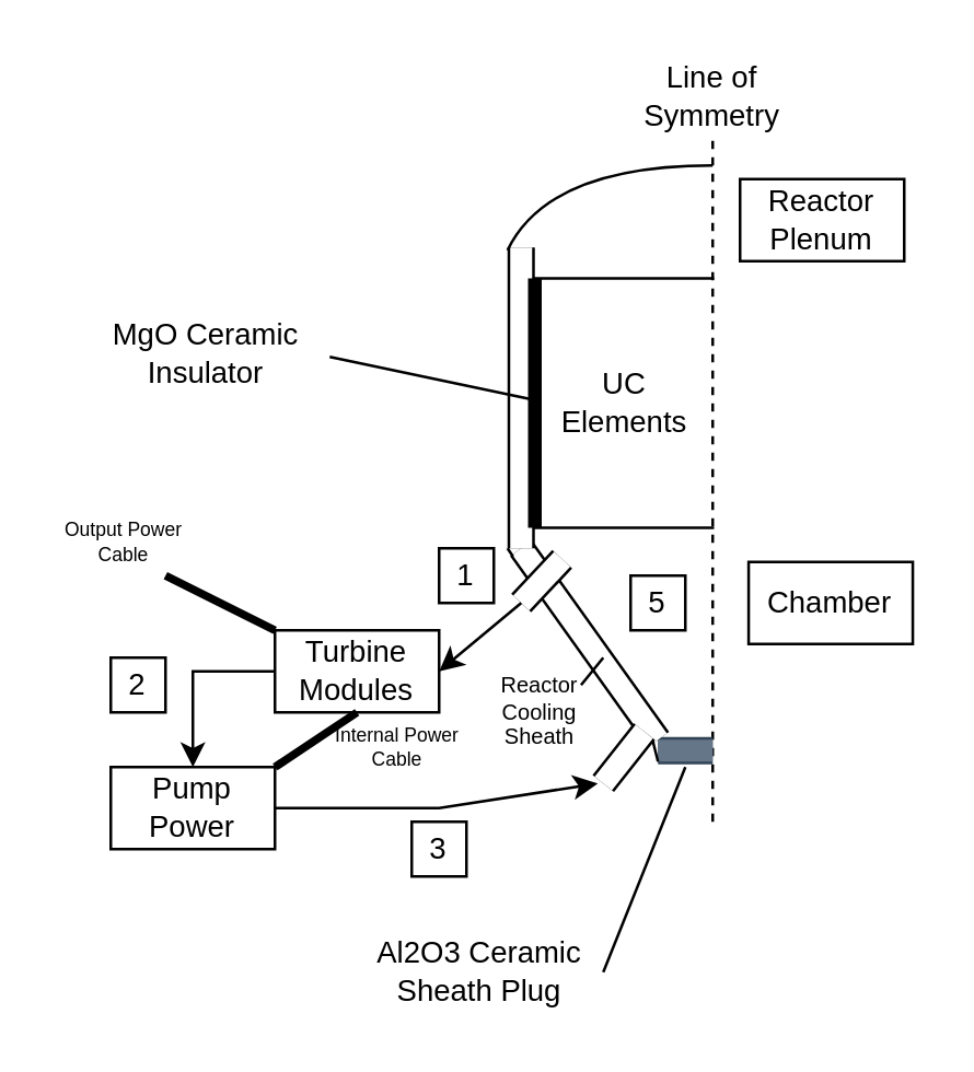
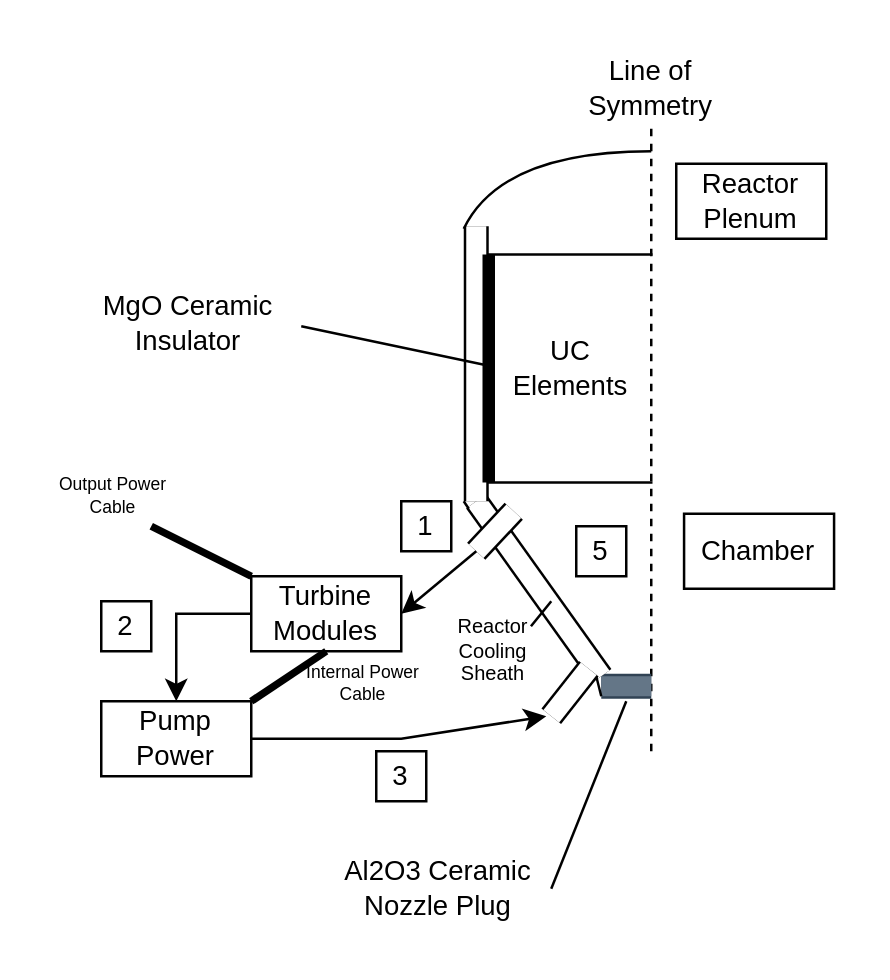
  <mxCell id="0" />
  <mxCell id="1" parent="0" />
  <mxCell id="2" value="" style="endArrow=none;dashed=1;html=1;rounded=0;" edge="1" parent="1"><mxGeometry width="50" height="50" relative="1" as="geometry"><mxPoint x="260" y="300" as="sourcePoint" /><mxPoint x="260" y="50" as="targetPoint" /></mxGeometry></mxCell>
  <mxCell id="3" value="" style="shape=filledEdge;rounded=0;fixDash=1;endArrow=none;strokeWidth=10;fillColor=#647687;labelBackgroundColor=default;sketch=0;strokeColor=#314354;fontFamily=Helvetica;fontSize=11;fontColor=default;html=1;" edge="1" parent="1"><mxGeometry width="60" height="40" relative="1" as="geometry"><mxPoint x="260" y="274" as="sourcePoint" /><mxPoint x="240" y="274" as="targetPoint" /></mxGeometry></mxCell>
  <mxCell id="4" value="" style="shape=filledEdge;rounded=0;fixDash=1;endArrow=none;strokeWidth=10;fillColor=#ffffff;labelBackgroundColor=default;sketch=0;strokeColor=default;fontFamily=Helvetica;fontSize=11;fontColor=default;html=1;" edge="1" parent="1"><mxGeometry width="60" height="40" relative="1" as="geometry"><mxPoint x="190" y="200" as="sourcePoint" /><mxPoint x="240" y="270" as="targetPoint" /></mxGeometry></mxCell>
  <mxCell id="5" value="" style="shape=filledEdge;rounded=0;fixDash=1;endArrow=none;strokeWidth=10;fillColor=#ffffff;labelBackgroundColor=default;sketch=0;strokeColor=default;fontFamily=Helvetica;fontSize=11;fontColor=default;html=1;" edge="1" parent="1"><mxGeometry width="60" height="40" relative="1" as="geometry"><mxPoint x="190" y="200" as="sourcePoint" /><mxPoint x="190" y="90" as="targetPoint" /></mxGeometry></mxCell>
  <mxCell id="6" value="" style="curved=1;endArrow=none;html=1;rounded=0;labelBackgroundColor=default;sketch=0;strokeColor=default;fontFamily=Helvetica;fontSize=11;fontColor=default;shape=connector;endFill=0;" edge="1" parent="1"><mxGeometry width="50" height="50" relative="1" as="geometry"><mxPoint x="185" y="91" as="sourcePoint" /><mxPoint x="260" y="60" as="targetPoint" /><Array as="points"><mxPoint x="200" y="60" /></Array></mxGeometry></mxCell>
  <mxCell id="7" value="" style="endArrow=none;html=1;rounded=0;labelBackgroundColor=default;sketch=0;strokeColor=default;fontFamily=Helvetica;fontSize=11;fontColor=default;shape=connector;" edge="1" parent="1"><mxGeometry width="50" height="50" relative="1" as="geometry"><mxPoint x="185" y="200" as="sourcePoint" /><mxPoint x="187" y="203" as="targetPoint" /></mxGeometry></mxCell>
  <mxCell id="8" value="" style="endArrow=none;html=1;rounded=0;labelBackgroundColor=default;sketch=0;strokeColor=default;fontFamily=Helvetica;fontSize=11;fontColor=default;shape=connector;" edge="1" parent="1"><mxGeometry width="50" height="50" relative="1" as="geometry"><mxPoint x="240" y="278" as="sourcePoint" /><mxPoint x="238" y="270" as="targetPoint" /></mxGeometry></mxCell>
  <mxCell id="9" value="" style="shape=filledEdge;rounded=0;fixDash=1;endArrow=none;strokeWidth=10;fillColor=#ffffff;labelBackgroundColor=default;sketch=0;strokeColor=default;fontFamily=Helvetica;fontSize=11;fontColor=default;html=1;" edge="1" parent="1"><mxGeometry width="60" height="40" relative="1" as="geometry"><mxPoint x="190" y="220" as="sourcePoint" /><mxPoint x="205" y="204" as="targetPoint" /></mxGeometry></mxCell>
  <mxCell id="10" value="" style="shape=partialRectangle;whiteSpace=wrap;html=1;top=0;bottom=0;fillColor=none;fontFamily=Helvetica;fontSize=11;fontColor=default;rotation=90;gradientColor=none;gradientDirection=east;" vertex="1" parent="1"><mxGeometry x="181.88" y="114.38" width="91.25" height="65" as="geometry" /></mxCell>
  <mxCell id="11" value="" style="shape=filledEdge;rounded=0;fixDash=1;endArrow=none;strokeWidth=10;fillColor=#ffffff;labelBackgroundColor=default;sketch=0;strokeColor=default;fontFamily=Helvetica;fontSize=11;fontColor=default;html=1;" edge="1" parent="1"><mxGeometry width="60" height="40" relative="1" as="geometry"><mxPoint x="220.01" y="286" as="sourcePoint" /><mxPoint x="235" y="267" as="targetPoint" /></mxGeometry></mxCell>
  <mxCell id="12" value="Line of Symmetry" style="text;html=1;strokeColor=none;fillColor=none;align=center;verticalAlign=middle;whiteSpace=wrap;rounded=0;fontFamily=Helvetica;fontSize=11;fontColor=default;" vertex="1" parent="1"><mxGeometry x="230" y="20" width="60" height="30" as="geometry" /></mxCell>
  <mxCell id="13" value="UC&lt;br&gt;Elements" style="text;html=1;strokeColor=none;fillColor=none;align=center;verticalAlign=middle;whiteSpace=wrap;rounded=0;fontFamily=Helvetica;fontSize=11;fontColor=default;" vertex="1" parent="1"><mxGeometry x="197.51" y="131.88" width="60" height="30" as="geometry" /></mxCell>
  <mxCell id="14" value="" style="endArrow=none;html=1;rounded=0;labelBackgroundColor=default;sketch=0;strokeColor=default;fontFamily=Helvetica;fontSize=11;fontColor=default;shape=connector;exitX=1;exitY=1;exitDx=0;exitDy=0;entryX=0;entryY=1;entryDx=0;entryDy=0;strokeWidth=5;" edge="1" parent="1" source="10" target="10"><mxGeometry width="50" height="50" relative="1" as="geometry"><mxPoint x="200" y="140" as="sourcePoint" /><mxPoint x="250" y="90" as="targetPoint" /></mxGeometry></mxCell>
  <mxCell id="15" value="" style="endArrow=classic;html=1;rounded=0;labelBackgroundColor=default;sketch=0;strokeColor=default;fontFamily=Helvetica;fontSize=11;fontColor=default;shape=connector;exitX=1;exitY=0.5;exitDx=0;exitDy=0;" edge="1" parent="1" source="20"><mxGeometry width="50" height="50" relative="1" as="geometry"><mxPoint x="190" y="295" as="sourcePoint" /><mxPoint x="218" y="286" as="targetPoint" /><Array as="points"><mxPoint x="160" y="295" /></Array></mxGeometry></mxCell>
  <mxCell id="16" value="Turbine Modules" style="text;html=1;strokeColor=default;fillColor=none;align=center;verticalAlign=middle;whiteSpace=wrap;rounded=0;fontFamily=Helvetica;fontSize=11;fontColor=default;" vertex="1" parent="1"><mxGeometry x="100" y="230" width="60" height="30" as="geometry" /></mxCell>
  <mxCell id="17" value="" style="endArrow=classic;html=1;rounded=0;labelBackgroundColor=default;sketch=0;strokeColor=default;fontFamily=Helvetica;fontSize=11;fontColor=default;shape=connector;entryX=1;entryY=0.5;entryDx=0;entryDy=0;" edge="1" parent="1" target="16"><mxGeometry width="50" height="50" relative="1" as="geometry"><mxPoint x="190" y="220" as="sourcePoint" /><mxPoint x="228" y="296" as="targetPoint" /></mxGeometry></mxCell>
  <mxCell id="18" value="5" style="text;html=1;strokeColor=default;fillColor=none;align=center;verticalAlign=middle;whiteSpace=wrap;rounded=0;fontFamily=Helvetica;fontSize=11;fontColor=default;perimeterSpacing=0;" vertex="1" parent="1"><mxGeometry x="230" y="210" width="20" height="20" as="geometry" /></mxCell>
  <mxCell id="19" value="2" style="text;html=1;strokeColor=default;fillColor=none;align=center;verticalAlign=middle;whiteSpace=wrap;rounded=0;fontFamily=Helvetica;fontSize=11;fontColor=default;perimeterSpacing=0;" vertex="1" parent="1"><mxGeometry x="40" y="240" width="20" height="20" as="geometry" /></mxCell>
  <mxCell id="20" value="Pump Power" style="text;html=1;strokeColor=default;fillColor=none;align=center;verticalAlign=middle;whiteSpace=wrap;rounded=0;fontFamily=Helvetica;fontSize=11;fontColor=default;" vertex="1" parent="1"><mxGeometry x="40" y="280" width="60" height="30" as="geometry" /></mxCell>
  <mxCell id="21" value="1" style="text;html=1;strokeColor=default;fillColor=none;align=center;verticalAlign=middle;whiteSpace=wrap;rounded=0;fontFamily=Helvetica;fontSize=11;fontColor=default;perimeterSpacing=0;" vertex="1" parent="1"><mxGeometry x="160" y="200" width="20" height="20" as="geometry" /></mxCell>
  <mxCell id="22" value="" style="endArrow=classic;html=1;rounded=0;labelBackgroundColor=default;sketch=0;strokeColor=default;fontFamily=Helvetica;fontSize=11;fontColor=default;shape=connector;entryX=0.5;entryY=0;entryDx=0;entryDy=0;exitX=0;exitY=0.5;exitDx=0;exitDy=0;" edge="1" parent="1" source="16" target="20"><mxGeometry width="50" height="50" relative="1" as="geometry"><mxPoint x="200" y="230" as="sourcePoint" /><mxPoint x="60" y="245" as="targetPoint" /><Array as="points"><mxPoint x="70" y="245" /></Array></mxGeometry></mxCell>
  <mxCell id="23" value="Reactor Plenum" style="text;html=1;strokeColor=default;fillColor=none;align=center;verticalAlign=middle;whiteSpace=wrap;rounded=0;fontFamily=Helvetica;fontSize=11;fontColor=default;" vertex="1" parent="1"><mxGeometry x="270" y="65" width="60" height="30" as="geometry" /></mxCell>
  <mxCell id="24" value="" style="endArrow=none;html=1;rounded=0;labelBackgroundColor=default;sketch=0;strokeColor=default;fontFamily=Helvetica;fontSize=11;fontColor=default;shape=connector;" edge="1" parent="1"><mxGeometry width="50" height="50" relative="1" as="geometry"><mxPoint x="120" y="130" as="sourcePoint" /><mxPoint x="196" y="146" as="targetPoint" /></mxGeometry></mxCell>
  <mxCell id="25" value="Chamber" style="text;html=1;strokeColor=default;fillColor=none;align=center;verticalAlign=middle;whiteSpace=wrap;rounded=0;fontFamily=Helvetica;fontSize=11;fontColor=default;" vertex="1" parent="1"><mxGeometry x="273.13" y="205" width="60" height="30" as="geometry" /></mxCell>
  <mxCell id="26" value="" style="endArrow=none;html=1;rounded=0;labelBackgroundColor=default;sketch=0;strokeColor=default;fontFamily=Helvetica;fontSize=11;fontColor=default;shape=connector;exitX=1;exitY=0.5;exitDx=0;exitDy=0;" edge="1" parent="1" source="27"><mxGeometry width="50" height="50" relative="1" as="geometry"><mxPoint x="130" y="390" as="sourcePoint" /><mxPoint x="250" y="280" as="targetPoint" /></mxGeometry></mxCell>
- <mxCell id="27" value="Al2O3 Ceramic Sheath Plug" style="text;html=1;strokeColor=none;fillColor=none;align=center;verticalAlign=middle;whiteSpace=wrap;rounded=0;fontFamily=Helvetica;fontSize=11;fontColor=default;" vertex="1" parent="1"><mxGeometry x="130" y="340" width="90" height="30" as="geometry" /></mxCell>
+ <mxCell id="27" value="Al2O3 Ceramic Nozzle Plug" style="text;html=1;strokeColor=none;fillColor=none;align=center;verticalAlign=middle;whiteSpace=wrap;rounded=0;fontFamily=Helvetica;fontSize=11;fontColor=default;" vertex="1" parent="1"><mxGeometry x="130" y="340" width="90" height="30" as="geometry" /></mxCell>
  <mxCell id="28" value="MgO Ceramic Insulator" style="text;html=1;strokeColor=none;fillColor=none;align=center;verticalAlign=middle;whiteSpace=wrap;rounded=0;fontFamily=Helvetica;fontSize=11;fontColor=default;" vertex="1" parent="1"><mxGeometry x="30" y="114.38" width="90" height="30" as="geometry" /></mxCell>
  <mxCell id="29" value="" style="endArrow=none;html=1;rounded=0;labelBackgroundColor=default;sketch=0;strokeColor=default;fontFamily=Helvetica;fontSize=11;fontColor=default;shape=connector;exitX=0.5;exitY=1;exitDx=0;exitDy=0;entryX=1;entryY=0;entryDx=0;entryDy=0;endFill=0;strokeWidth=3;jumpSize=6;" edge="1" parent="1" source="16" target="20"><mxGeometry width="50" height="50" relative="1" as="geometry"><mxPoint x="200" y="260" as="sourcePoint" /><mxPoint x="160" y="280" as="targetPoint" /></mxGeometry></mxCell>
  <mxCell id="30" value="Internal Power Cable" style="text;html=1;strokeColor=none;fillColor=none;align=center;verticalAlign=middle;whiteSpace=wrap;rounded=0;fontFamily=Helvetica;fontSize=7;fontColor=default;" vertex="1" parent="1"><mxGeometry x="120" y="260" width="50" height="25" as="geometry" /></mxCell>
  <mxCell id="31" value="" style="endArrow=none;html=1;rounded=0;labelBackgroundColor=default;sketch=0;strokeColor=default;fontFamily=Helvetica;fontSize=11;fontColor=default;exitX=0;exitY=0;exitDx=0;exitDy=0;endFill=0;strokeWidth=3;jumpSize=6;" edge="1" parent="1" source="16"><mxGeometry width="50" height="50" relative="1" as="geometry"><mxPoint x="140" y="270" as="sourcePoint" /><mxPoint x="60" y="210" as="targetPoint" /></mxGeometry></mxCell>
  <mxCell id="32" value="Output Power Cable" style="text;html=1;strokeColor=none;fillColor=none;align=center;verticalAlign=middle;whiteSpace=wrap;rounded=0;fontFamily=Helvetica;fontSize=7;fontColor=default;" vertex="1" parent="1"><mxGeometry x="20" y="185" width="50" height="25" as="geometry" /></mxCell>
  <mxCell id="33" value="3" style="text;html=1;strokeColor=default;fillColor=none;align=center;verticalAlign=middle;whiteSpace=wrap;rounded=0;fontFamily=Helvetica;fontSize=11;fontColor=default;perimeterSpacing=0;" vertex="1" parent="1"><mxGeometry x="150" y="300" width="20" height="20" as="geometry" /></mxCell>
  <mxCell id="34" value="Reactor Cooling Sheath" style="text;html=1;strokeColor=none;fillColor=none;align=center;verticalAlign=middle;whiteSpace=wrap;rounded=0;fontFamily=Helvetica;fontSize=8;fontColor=default;" vertex="1" parent="1"><mxGeometry x="181.88" y="250" width="30" height="20" as="geometry" /></mxCell>
  <mxCell id="35" value="" style="endArrow=none;html=1;rounded=0;labelBackgroundColor=default;sketch=0;strokeColor=default;fontFamily=Helvetica;fontSize=11;fontColor=default;shape=connector;exitX=1;exitY=0;exitDx=0;exitDy=0;" edge="1" parent="1" source="34"><mxGeometry width="50" height="50" relative="1" as="geometry"><mxPoint x="120" y="166.88" as="sourcePoint" /><mxPoint x="220" y="240" as="targetPoint" /></mxGeometry></mxCell>
